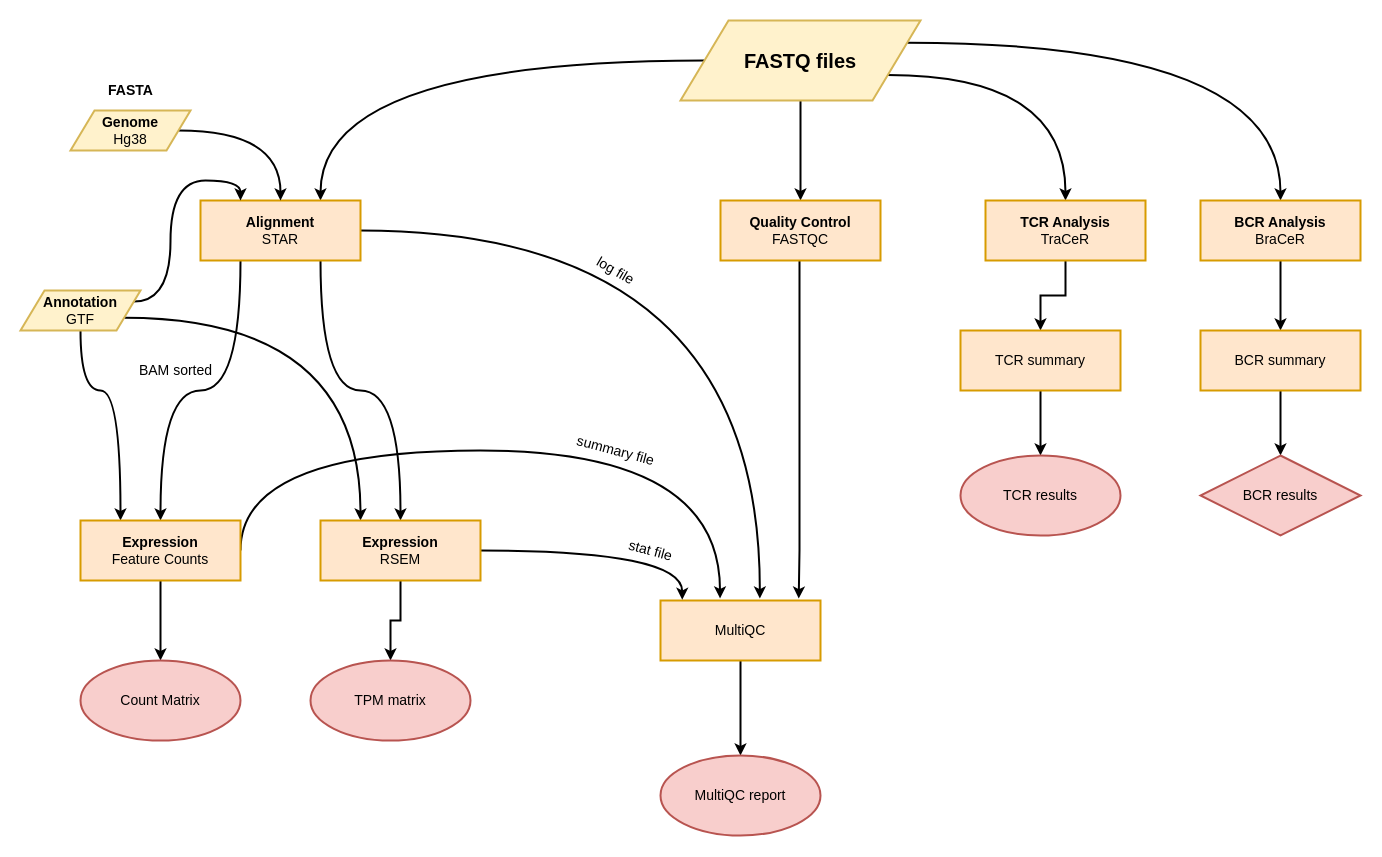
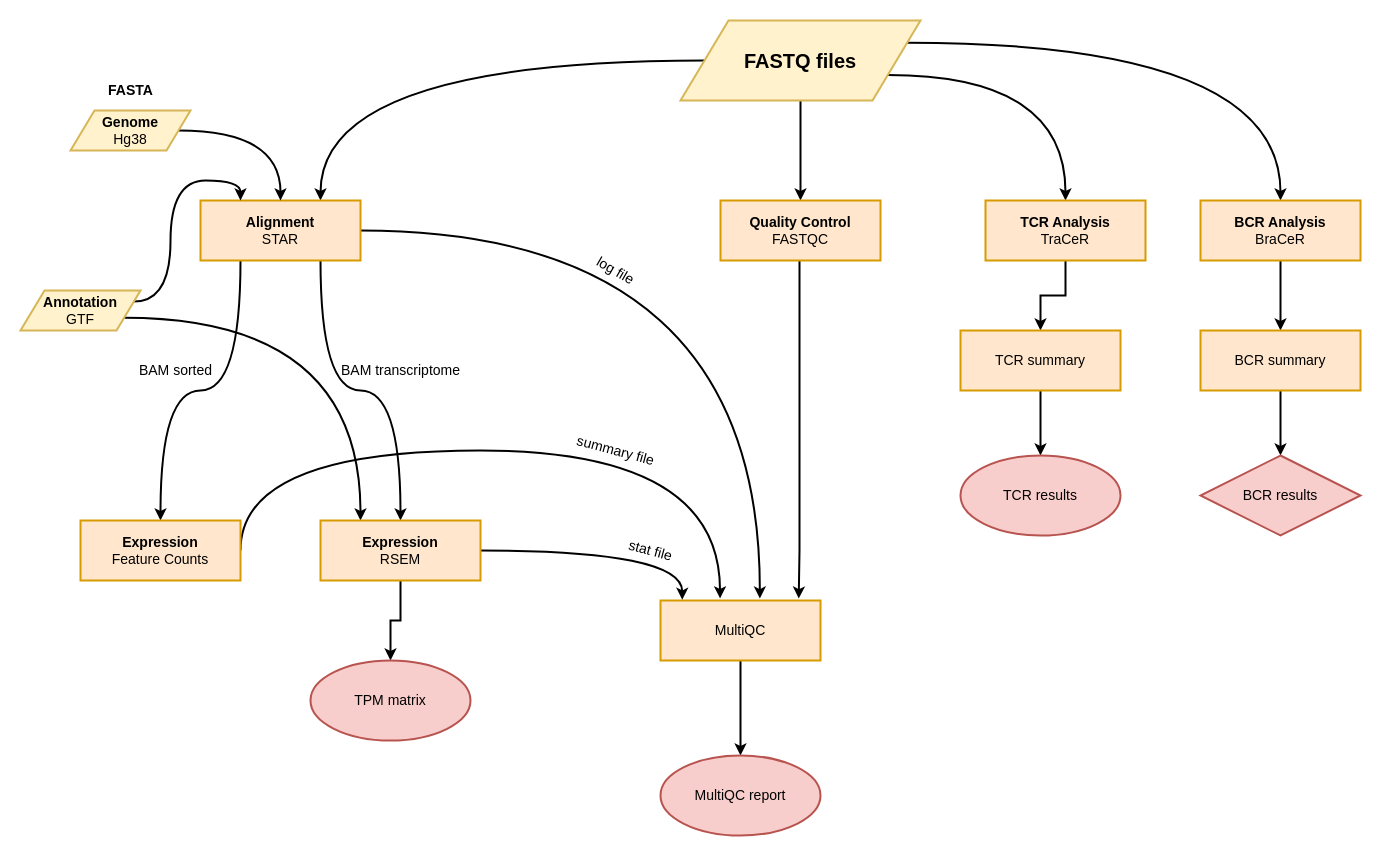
  <mxCell id="0" />
  <mxCell id="1" parent="0" />
  <mxCell id="2" style="edgeStyle=orthogonalEdgeStyle;rounded=0;orthogonalLoop=1;jettySize=auto;html=1;exitX=0;exitY=0.5;exitDx=0;exitDy=0;entryX=0.75;entryY=0;entryDx=0;entryDy=0;strokeWidth=2;curved=1;" parent="1" source="6" target="14" edge="1"><mxGeometry relative="1" as="geometry"><mxPoint x="320" y="150" as="targetPoint" /></mxGeometry></mxCell>
  <mxCell id="3" style="edgeStyle=orthogonalEdgeStyle;rounded=0;orthogonalLoop=1;jettySize=auto;html=1;exitX=1;exitY=0.75;exitDx=0;exitDy=0;entryX=0.5;entryY=0;entryDx=0;entryDy=0;strokeWidth=2;curved=1;" parent="1" source="6" target="34" edge="1"><mxGeometry relative="1" as="geometry"><mxPoint x="1070" y="195" as="targetPoint" /></mxGeometry></mxCell>
  <mxCell id="4" style="edgeStyle=orthogonalEdgeStyle;rounded=0;orthogonalLoop=1;jettySize=auto;html=1;entryX=0.5;entryY=0;entryDx=0;entryDy=0;strokeWidth=2;exitX=1;exitY=0.25;exitDx=0;exitDy=0;curved=1;" edge="1" parent="1" source="6" target="39"><mxGeometry relative="1" as="geometry"><mxPoint x="1335.83" y="200.29" as="targetPoint" /><mxPoint x="1380.001" y="90.004" as="sourcePoint" /></mxGeometry></mxCell>
  <mxCell id="5" style="edgeStyle=orthogonalEdgeStyle;rounded=0;orthogonalLoop=1;jettySize=auto;html=1;exitX=0.5;exitY=1;exitDx=0;exitDy=0;strokeWidth=2;" edge="1" parent="1" source="6" target="8"><mxGeometry relative="1" as="geometry"><Array as="points" /></mxGeometry></mxCell>
  <mxCell id="6" value="&lt;b&gt;&lt;font style=&quot;font-size: 20px&quot;&gt;FASTQ files&lt;/font&gt;&lt;/b&gt;" style="shape=parallelogram;perimeter=parallelogramPerimeter;whiteSpace=wrap;html=1;strokeWidth=2;perimeterSpacing=0;fillColor=#fff2cc;strokeColor=#d6b656;" parent="1" vertex="1"><mxGeometry x="680" y="20" width="240" height="80" as="geometry" /></mxCell>
  <mxCell id="7" style="edgeStyle=orthogonalEdgeStyle;rounded=0;orthogonalLoop=1;jettySize=auto;html=1;strokeWidth=2;entryX=0.864;entryY=-0.033;entryDx=0;entryDy=0;entryPerimeter=0;" parent="1" source="8" target="10" edge="1"><mxGeometry relative="1" as="geometry"><mxPoint x="860" y="450" as="targetPoint" /><Array as="points"><mxPoint x="799" y="550" /><mxPoint x="799" y="550" /></Array></mxGeometry></mxCell>
  <mxCell id="8" value="&lt;font style=&quot;font-size: 14px&quot;&gt;&lt;b&gt;Quality Control&lt;br&gt;&lt;/b&gt;FASTQC&lt;/font&gt;" style="rounded=0;whiteSpace=wrap;html=1;strokeWidth=2;fillColor=#ffe6cc;strokeColor=#d79b00;" parent="1" vertex="1"><mxGeometry x="720" y="200" width="160" height="60" as="geometry" /></mxCell>
  <mxCell id="9" style="edgeStyle=orthogonalEdgeStyle;rounded=0;orthogonalLoop=1;jettySize=auto;html=1;exitX=0.5;exitY=1;exitDx=0;exitDy=0;strokeWidth=2;entryX=0.5;entryY=0;entryDx=0;entryDy=0;" parent="1" source="10" target="32" edge="1"><mxGeometry relative="1" as="geometry"><mxPoint x="760" y="620" as="targetPoint" /></mxGeometry></mxCell>
  <mxCell id="10" value="&lt;font style=&quot;font-size: 14px&quot;&gt;MultiQC&lt;/font&gt;" style="rounded=0;whiteSpace=wrap;html=1;strokeWidth=2;fillColor=#ffe6cc;strokeColor=#d79b00;" parent="1" vertex="1"><mxGeometry x="660" y="600" width="160" height="60" as="geometry" /></mxCell>
  <mxCell id="11" style="edgeStyle=orthogonalEdgeStyle;rounded=0;orthogonalLoop=1;jettySize=auto;html=1;exitX=0.25;exitY=1;exitDx=0;exitDy=0;entryX=0.5;entryY=0;entryDx=0;entryDy=0;strokeWidth=2;curved=1;" parent="1" source="14" target="24" edge="1"><mxGeometry relative="1" as="geometry"><mxPoint x="130" y="340" as="targetPoint" /></mxGeometry></mxCell>
  <mxCell id="12" style="edgeStyle=orthogonalEdgeStyle;rounded=0;orthogonalLoop=1;jettySize=auto;html=1;exitX=0.75;exitY=1;exitDx=0;exitDy=0;entryX=0.5;entryY=0;entryDx=0;entryDy=0;strokeWidth=2;curved=1;" parent="1" source="14" target="27" edge="1"><mxGeometry relative="1" as="geometry" /></mxCell>
  <mxCell id="13" style="edgeStyle=orthogonalEdgeStyle;rounded=0;orthogonalLoop=1;jettySize=auto;html=1;exitX=1;exitY=0.5;exitDx=0;exitDy=0;strokeWidth=2;entryX=0.621;entryY=-0.033;entryDx=0;entryDy=0;entryPerimeter=0;curved=1;" edge="1" parent="1" source="14" target="10"><mxGeometry relative="1" as="geometry"><mxPoint x="830" y="448" as="targetPoint" /></mxGeometry></mxCell>
  <mxCell id="14" value="&lt;font style=&quot;font-size: 14px&quot;&gt;&lt;b&gt;Alignment&lt;/b&gt;&lt;br&gt;STAR&lt;/font&gt;" style="rounded=0;whiteSpace=wrap;html=1;strokeWidth=2;fillColor=#ffe6cc;strokeColor=#d79b00;" parent="1" vertex="1"><mxGeometry x="200" y="200" width="160" height="60" as="geometry" /></mxCell>
  <mxCell id="15" style="edgeStyle=orthogonalEdgeStyle;orthogonalLoop=1;jettySize=auto;html=1;entryX=0.5;entryY=0;entryDx=0;entryDy=0;exitX=1;exitY=0.5;exitDx=0;exitDy=0;rounded=0;strokeWidth=2;curved=1;" parent="1" source="18" target="14" edge="1"><mxGeometry relative="1" as="geometry"><mxPoint x="200" y="79.667" as="sourcePoint" /><mxPoint x="281" y="170" as="targetPoint" /></mxGeometry></mxCell>
  <mxCell id="16" style="edgeStyle=orthogonalEdgeStyle;rounded=0;orthogonalLoop=1;jettySize=auto;html=1;entryX=0.25;entryY=0;entryDx=0;entryDy=0;exitX=1;exitY=0.25;exitDx=0;exitDy=0;strokeWidth=2;curved=1;" parent="1" source="21" target="14" edge="1"><mxGeometry relative="1" as="geometry"><mxPoint x="200" y="139.667" as="sourcePoint" /><mxPoint x="240" y="190" as="targetPoint" /></mxGeometry></mxCell>
  <mxCell id="17" value="&lt;b&gt;&lt;font style=&quot;font-size: 14px&quot;&gt;FASTA&lt;/font&gt;&lt;/b&gt;" style="text;html=1;align=center;verticalAlign=middle;resizable=0;points=[];autosize=1;strokeWidth=1;" parent="1" vertex="1"><mxGeometry x="100" y="80" width="60" height="20" as="geometry" /></mxCell>
  <mxCell id="18" value="&lt;font style=&quot;font-size: 14px&quot;&gt;&lt;b style=&quot;white-space: normal&quot;&gt;Genome&lt;/b&gt;&lt;br style=&quot;white-space: normal&quot;&gt;&lt;span style=&quot;white-space: normal&quot;&gt;Hg38&lt;/span&gt;&lt;/font&gt;" style="shape=parallelogram;perimeter=parallelogramPerimeter;whiteSpace=wrap;html=1;strokeWidth=2;fillColor=#fff2cc;strokeColor=#d6b656;" parent="1" vertex="1"><mxGeometry x="70" y="110" width="120" height="40" as="geometry" /></mxCell>
  <mxCell id="19" style="edgeStyle=orthogonalEdgeStyle;curved=1;rounded=0;orthogonalLoop=1;jettySize=auto;html=1;strokeWidth=2;exitX=1;exitY=0.75;exitDx=0;exitDy=0;entryX=0.25;entryY=0;entryDx=0;entryDy=0;" edge="1" parent="1" source="21" target="27"><mxGeometry relative="1" as="geometry"><mxPoint x="180" y="310" as="targetPoint" /></mxGeometry></mxCell>
- <mxCell id="20" style="edgeStyle=orthogonalEdgeStyle;curved=1;rounded=0;orthogonalLoop=1;jettySize=auto;html=1;exitX=0.5;exitY=1;exitDx=0;exitDy=0;entryX=0.25;entryY=0;entryDx=0;entryDy=0;strokeWidth=2;" edge="1" parent="1" source="21" target="24"><mxGeometry relative="1" as="geometry"><Array as="points"><mxPoint x="80" y="390" /><mxPoint x="120" y="390" /></Array></mxGeometry></mxCell>
  <mxCell id="21" value="&lt;font style=&quot;font-size: 14px&quot;&gt;&lt;b style=&quot;white-space: normal&quot;&gt;Annotation&lt;/b&gt;&lt;br style=&quot;white-space: normal&quot;&gt;&lt;span style=&quot;white-space: normal&quot;&gt;GTF&lt;/span&gt;&lt;/font&gt;" style="shape=parallelogram;perimeter=parallelogramPerimeter;whiteSpace=wrap;html=1;rounded=0;strokeWidth=2;fillColor=#fff2cc;strokeColor=#d6b656;" parent="1" vertex="1"><mxGeometry x="20" y="290" width="120" height="40" as="geometry" /></mxCell>
- <mxCell id="22" style="edgeStyle=orthogonalEdgeStyle;rounded=0;orthogonalLoop=1;jettySize=auto;html=1;entryX=0.5;entryY=0;entryDx=0;entryDy=0;strokeWidth=2;" parent="1" source="24" target="30" edge="1"><mxGeometry relative="1" as="geometry"><mxPoint x="160" y="580" as="targetPoint" /></mxGeometry></mxCell>
  <mxCell id="23" style="edgeStyle=orthogonalEdgeStyle;rounded=0;orthogonalLoop=1;jettySize=auto;html=1;exitX=1;exitY=0.5;exitDx=0;exitDy=0;strokeWidth=2;entryX=0.372;entryY=-0.035;entryDx=0;entryDy=0;entryPerimeter=0;elbow=vertical;curved=1;" edge="1" parent="1" source="24" target="10"><mxGeometry relative="1" as="geometry"><mxPoint x="740" y="490" as="targetPoint" /><Array as="points"><mxPoint x="240" y="450" /><mxPoint x="720" y="450" /></Array></mxGeometry></mxCell>
  <mxCell id="24" value="&lt;font style=&quot;font-size: 14px&quot;&gt;&lt;b&gt;Expression&lt;/b&gt;&lt;br&gt;Feature Counts&lt;/font&gt;" style="rounded=0;whiteSpace=wrap;html=1;strokeWidth=2;fillColor=#ffe6cc;strokeColor=#d79b00;" parent="1" vertex="1"><mxGeometry x="80" y="520" width="160" height="60" as="geometry" /></mxCell>
  <mxCell id="25" style="edgeStyle=orthogonalEdgeStyle;rounded=0;orthogonalLoop=1;jettySize=auto;html=1;entryX=0.5;entryY=0;entryDx=0;entryDy=0;strokeWidth=2;" parent="1" source="27" target="31" edge="1"><mxGeometry relative="1" as="geometry"><mxPoint x="400" y="580" as="targetPoint" /></mxGeometry></mxCell>
  <mxCell id="26" style="edgeStyle=orthogonalEdgeStyle;rounded=0;orthogonalLoop=1;jettySize=auto;html=1;entryX=0.136;entryY=-0.012;entryDx=0;entryDy=0;entryPerimeter=0;strokeWidth=2;curved=1;" edge="1" parent="1" source="27" target="10"><mxGeometry relative="1" as="geometry" /></mxCell>
  <mxCell id="27" value="&lt;font style=&quot;font-size: 14px&quot;&gt;&lt;b&gt;Expression&lt;/b&gt;&lt;br&gt;RSEM&lt;/font&gt;" style="rounded=0;whiteSpace=wrap;html=1;strokeWidth=2;fillColor=#ffe6cc;strokeColor=#d79b00;" parent="1" vertex="1"><mxGeometry x="320" y="520" width="160" height="60" as="geometry" /></mxCell>
  <mxCell id="28" value="&lt;font size=&quot;1&quot;&gt;&lt;span style=&quot;font-size: 14px&quot;&gt;BAM sorted&lt;/span&gt;&lt;/font&gt;" style="text;html=1;align=center;verticalAlign=middle;resizable=0;points=[];autosize=1;strokeWidth=1;" parent="1" vertex="1"><mxGeometry x="130" y="360" width="90" height="20" as="geometry" /></mxCell>
- <mxCell id="30" value="&lt;font style=&quot;font-size: 14px&quot;&gt;Count Matrix&lt;/font&gt;" style="ellipse;whiteSpace=wrap;html=1;rounded=0;strokeWidth=2;fillColor=#f8cecc;strokeColor=#b85450;" parent="1" vertex="1"><mxGeometry x="80" y="660" width="160" height="80" as="geometry" /></mxCell>
+ <mxCell id="29" value="&lt;font style=&quot;font-size: 14px&quot;&gt;BAM transcriptome&lt;/font&gt;" style="text;html=1;align=center;verticalAlign=middle;resizable=0;points=[];autosize=1;" parent="1" vertex="1"><mxGeometry x="335" y="360" width="130" height="20" as="geometry" /></mxCell>
  <mxCell id="31" value="&lt;font style=&quot;font-size: 14px&quot;&gt;TPM matrix&lt;/font&gt;" style="ellipse;whiteSpace=wrap;html=1;rounded=0;strokeWidth=2;fillColor=#f8cecc;strokeColor=#b85450;" parent="1" vertex="1"><mxGeometry x="310" y="660" width="160" height="80" as="geometry" /></mxCell>
  <mxCell id="32" value="&lt;font style=&quot;font-size: 14px&quot;&gt;MultiQC report&lt;/font&gt;" style="ellipse;whiteSpace=wrap;html=1;rounded=0;strokeWidth=2;fillColor=#f8cecc;strokeColor=#b85450;" parent="1" vertex="1"><mxGeometry x="660" y="755" width="160" height="80" as="geometry" /></mxCell>
  <mxCell id="33" style="edgeStyle=orthogonalEdgeStyle;rounded=0;orthogonalLoop=1;jettySize=auto;html=1;entryX=0.5;entryY=0;entryDx=0;entryDy=0;strokeWidth=2;" edge="1" parent="1" source="34" target="36"><mxGeometry relative="1" as="geometry" /></mxCell>
  <mxCell id="34" value="&lt;font style=&quot;font-size: 14px&quot;&gt;&lt;b&gt;TCR Analysis&lt;/b&gt;&lt;br&gt;TraCeR&lt;/font&gt;" style="rounded=0;whiteSpace=wrap;html=1;strokeWidth=2;fillColor=#ffe6cc;strokeColor=#d79b00;" vertex="1" parent="1"><mxGeometry x="985" y="200" width="160" height="60" as="geometry" /></mxCell>
  <mxCell id="35" style="edgeStyle=orthogonalEdgeStyle;rounded=0;orthogonalLoop=1;jettySize=auto;html=1;exitX=0.5;exitY=1;exitDx=0;exitDy=0;entryX=0.5;entryY=0;entryDx=0;entryDy=0;strokeWidth=2;" edge="1" parent="1" source="36" target="37"><mxGeometry relative="1" as="geometry"><mxPoint x="1030" y="425" as="targetPoint" /></mxGeometry></mxCell>
  <mxCell id="36" value="&lt;font style=&quot;font-size: 14px&quot;&gt;TCR summary&lt;/font&gt;" style="rounded=0;whiteSpace=wrap;html=1;strokeWidth=2;fillColor=#ffe6cc;strokeColor=#d79b00;" vertex="1" parent="1"><mxGeometry x="960" y="330" width="160" height="60" as="geometry" /></mxCell>
  <mxCell id="37" value="&lt;font style=&quot;font-size: 14px&quot;&gt;TCR results&lt;/font&gt;" style="ellipse;whiteSpace=wrap;html=1;rounded=0;strokeWidth=2;fillColor=#f8cecc;strokeColor=#b85450;" vertex="1" parent="1"><mxGeometry x="960" y="455" width="160" height="80" as="geometry" /></mxCell>
  <mxCell id="38" style="edgeStyle=orthogonalEdgeStyle;rounded=0;orthogonalLoop=1;jettySize=auto;html=1;entryX=0.5;entryY=0;entryDx=0;entryDy=0;strokeWidth=2;" edge="1" parent="1" source="39" target="41"><mxGeometry relative="1" as="geometry" /></mxCell>
  <mxCell id="39" value="&lt;font style=&quot;font-size: 14px&quot;&gt;&lt;b&gt;BCR Analysis&lt;/b&gt;&lt;br&gt;BraCeR&lt;/font&gt;" style="rounded=0;whiteSpace=wrap;html=1;strokeWidth=2;fillColor=#ffe6cc;strokeColor=#d79b00;" vertex="1" parent="1"><mxGeometry x="1200" y="200" width="160" height="60" as="geometry" /></mxCell>
  <mxCell id="40" style="edgeStyle=orthogonalEdgeStyle;rounded=0;orthogonalLoop=1;jettySize=auto;html=1;exitX=0.5;exitY=1;exitDx=0;exitDy=0;entryX=0.5;entryY=0;entryDx=0;entryDy=0;strokeWidth=2;" edge="1" parent="1" source="41" target="42"><mxGeometry relative="1" as="geometry"><mxPoint x="1325.83" y="430.29" as="targetPoint" /></mxGeometry></mxCell>
  <mxCell id="41" value="&lt;font style=&quot;font-size: 14px&quot;&gt;BCR summary&lt;/font&gt;" style="rounded=0;whiteSpace=wrap;html=1;strokeWidth=2;fillColor=#ffe6cc;strokeColor=#d79b00;" vertex="1" parent="1"><mxGeometry x="1200" y="330" width="160" height="60" as="geometry" /></mxCell>
  <mxCell id="42" value="&lt;font style=&quot;font-size: 14px&quot;&gt;BCR results&lt;/font&gt;" style="rhombus;whiteSpace=wrap;html=1;strokeWidth=2;fillColor=#f8cecc;strokeColor=#b85450;" vertex="1" parent="1"><mxGeometry x="1200" y="455" width="160" height="80" as="geometry" /></mxCell>
  <mxCell id="43" value="&lt;span style=&quot;font-size: 14px&quot;&gt;stat file&lt;/span&gt;" style="text;html=1;align=center;verticalAlign=middle;resizable=0;points=[];autosize=1;rotation=15;" vertex="1" parent="1"><mxGeometry x="620" y="540" width="60" height="20" as="geometry" /></mxCell>
  <mxCell id="44" value="&lt;font style=&quot;font-size: 14px&quot;&gt;summary file&lt;br&gt;&lt;/font&gt;" style="text;html=1;align=center;verticalAlign=middle;resizable=0;points=[];autosize=1;rotation=15;" vertex="1" parent="1"><mxGeometry x="565" y="440" width="100" height="20" as="geometry" /></mxCell>
  <mxCell id="45" value="&lt;font style=&quot;font-size: 14px&quot;&gt;log file&lt;br&gt;&lt;/font&gt;" style="text;html=1;align=center;verticalAlign=middle;resizable=0;points=[];autosize=1;rotation=30;" vertex="1" parent="1"><mxGeometry x="585" y="260" width="60" height="20" as="geometry" /></mxCell>
